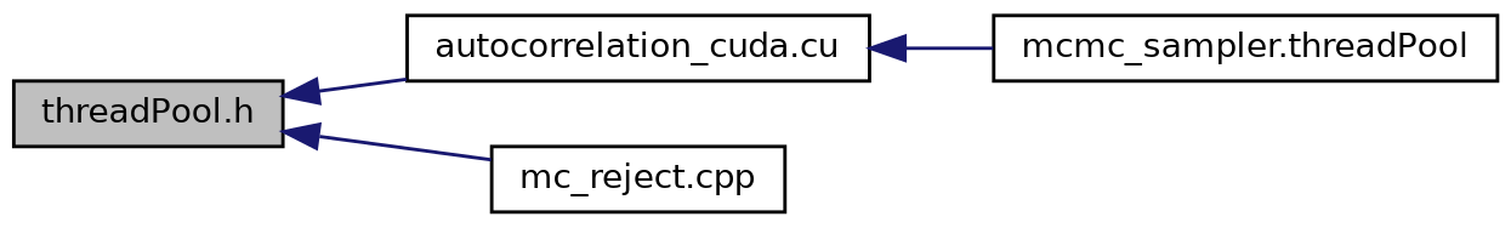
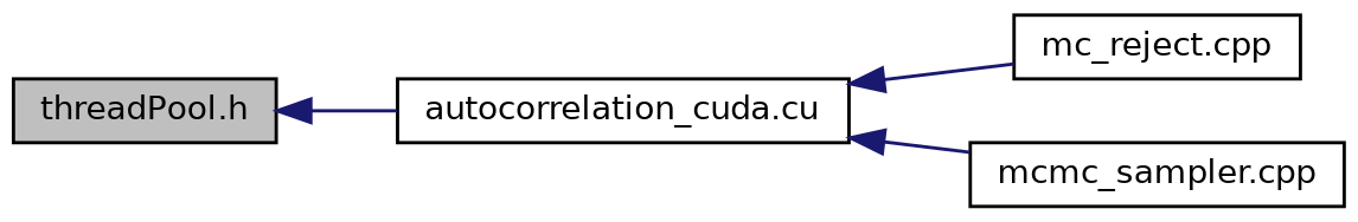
  digraph {
    rankdir=LR
    node [color=black fillcolor=white fontname=Helvetica fontsize=10 shape=record style=filled]
    edge [color=midnightblue dir=back fontname=Helvetica fontsize=10 labelfontname=Helvetica labelfontsize=10 style=solid]
    n1 [fillcolor=grey75 fontcolor=black height=0.2 label="threadPool.h" width=0.4]
    n2 [height=0.2 label="autocorrelation_cuda.cu" width=0.4]
    n3 [height=0.2 label="mc_reject.cpp" width=0.4]
-   n4 [height=0.2 label="mcmc_sampler.threadPool" width=0.4]
+   n4 [height=0.2 label="mcmc_sampler.cpp" width=0.4]
    n1 -> n2
-   n1 -> n3
+   n2 -> n3
    n2 -> n4
  }
